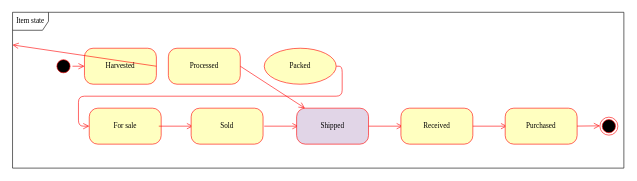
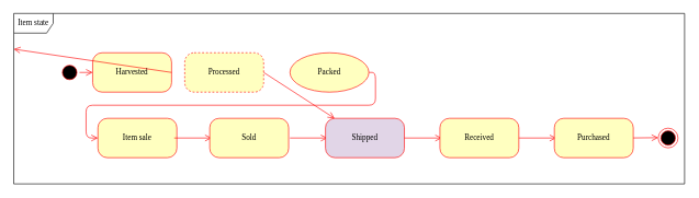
  <mxCell id="0" />
  <mxCell id="1" parent="0" />
  <mxCell id="2" value="Item state" style="shape=umlFrame;whiteSpace=wrap;html=1;rounded=1;shadow=0;comic=0;labelBackgroundColor=none;strokeWidth=1;fontFamily=Verdana;fontSize=12;align=center;" parent="1" vertex="1"><mxGeometry x="20" y="20" width="1020" height="260" as="geometry" /></mxCell>
  <mxCell id="3" value="" style="ellipse;html=1;shape=startState;fillColor=#000000;strokeColor=#ff0000;rounded=1;shadow=0;comic=0;labelBackgroundColor=none;fontFamily=Verdana;fontSize=12;fontColor=#000000;align=center;direction=south;" parent="1" vertex="1"><mxGeometry x="90" y="95" width="30" height="30" as="geometry" /></mxCell>
  <mxCell id="4" value="Harvested" style="rounded=1;whiteSpace=wrap;html=1;arcSize=24;fillColor=#ffffc0;strokeColor=#ff0000;shadow=0;comic=0;labelBackgroundColor=none;fontFamily=Verdana;fontSize=12;fontColor=#000000;align=center;" parent="1" vertex="1"><mxGeometry x="140" y="80" width="120" height="60" as="geometry" /></mxCell>
  <mxCell id="5" style="html=1;exitX=1;exitY=0.5;labelBackgroundColor=none;endArrow=open;endSize=8;strokeColor=#ff0000;fontFamily=Verdana;fontSize=12;align=left;exitDx=0;exitDy=0;entryX=0;entryY=0.5;entryDx=0;entryDy=0;edgeStyle=orthogonalEdgeStyle;" parent="1" source="11" edge="1" target="13"><mxGeometry relative="1" as="geometry"><mxPoint x="617" y="110" as="targetPoint" /><Array as="points"><mxPoint x="570" y="110" /><mxPoint x="570" y="160" /><mxPoint x="130" y="160" /><mxPoint x="130" y="210" /></Array></mxGeometry></mxCell>
- <mxCell id="6" value="Processed" style="rounded=1;whiteSpace=wrap;html=1;arcSize=24;fillColor=#ffffc0;strokeColor=#ff0000;shadow=0;comic=0;labelBackgroundColor=none;fontFamily=Verdana;fontSize=12;fontColor=#000000;align=center;" parent="1" vertex="1"><mxGeometry x="280" y="80" width="120" height="60" as="geometry" /></mxCell>
+ <mxCell id="6" value="Processed" style="rounded=1;whiteSpace=wrap;html=1;arcSize=24;fillColor=#ffffc0;strokeColor=#ff0000;shadow=0;comic=0;labelBackgroundColor=none;fontFamily=Verdana;fontSize=12;fontColor=#000000;align=center;dashed=1;" parent="1" vertex="1"><mxGeometry x="280" y="80" width="120" height="60" as="geometry" /></mxCell>
  <mxCell id="7" style="edgeStyle=orthogonalEdgeStyle;html=1;labelBackgroundColor=none;endArrow=open;endSize=8;strokeColor=#ff0000;fontFamily=Verdana;fontSize=12;align=left;" parent="1" source="3" target="4" edge="1"><mxGeometry relative="1" as="geometry" /></mxCell>
  <mxCell id="8" style="html=1;labelBackgroundColor=none;endArrow=open;endSize=8;strokeColor=#ff0000;fontFamily=Verdana;fontSize=12;align=left;exitX=1;exitY=0.5;exitDx=0;exitDy=0;" parent="1" source="4" target="2" edge="1"><mxGeometry relative="1" as="geometry" /></mxCell>
  <mxCell id="9" value="" style="ellipse;html=1;shape=endState;fillColor=#000000;strokeColor=#ff0000;" parent="1" vertex="1"><mxGeometry x="1000" y="195" width="30" height="30" as="geometry" /></mxCell>
  <mxCell id="10" style="html=1;labelBackgroundColor=none;endArrow=open;endSize=8;strokeColor=#ff0000;fontFamily=Verdana;fontSize=12;align=left;" parent="1" edge="1"><mxGeometry relative="1" as="geometry"><mxPoint x="950" y="210" as="sourcePoint" /><mxPoint x="1000" y="209.5" as="targetPoint" /></mxGeometry></mxCell>
  <mxCell id="11" value="Packed" style="ellipse;whiteSpace=wrap;html=1;arcSize=24;fillColor=#ffffc0;strokeColor=#ff0000;shadow=0;comic=0;labelBackgroundColor=none;fontFamily=Verdana;fontSize=12;fontColor=#000000;align=center;" parent="1" vertex="1"><mxGeometry x="440" y="80" width="120" height="60" as="geometry" /></mxCell>
  <mxCell id="12" style="html=1;exitX=1;exitY=0.5;labelBackgroundColor=none;endArrow=open;endSize=8;strokeColor=#ff0000;fontFamily=Verdana;fontSize=12;align=left;exitDx=0;exitDy=0;" edge="1" parent="1" source="6" target="17"><mxGeometry relative="1" as="geometry"><mxPoint x="617" y="110" as="targetPoint" /><mxPoint x="400" y="110" as="sourcePoint" /></mxGeometry></mxCell>
- <mxCell id="13" value="For sale" style="rounded=1;whiteSpace=wrap;html=1;arcSize=24;fillColor=#ffffc0;strokeColor=#ff0000;shadow=0;comic=0;labelBackgroundColor=none;fontFamily=Verdana;fontSize=12;fontColor=#000000;align=center;" vertex="1" parent="1"><mxGeometry x="148" y="180" width="120" height="60" as="geometry" /></mxCell>
+ <mxCell id="13" value="Item sale" style="rounded=1;whiteSpace=wrap;html=1;arcSize=24;fillColor=#ffffc0;strokeColor=#ff0000;shadow=0;comic=0;labelBackgroundColor=none;fontFamily=Verdana;fontSize=12;fontColor=#000000;align=center;" vertex="1" parent="1"><mxGeometry x="148" y="180" width="120" height="60" as="geometry" /></mxCell>
  <mxCell id="14" style="html=1;exitX=1;exitY=0.5;labelBackgroundColor=none;endArrow=open;endSize=8;strokeColor=#ff0000;fontFamily=Verdana;fontSize=12;align=left;exitDx=0;exitDy=0;" edge="1" parent="1"><mxGeometry relative="1" as="geometry"><mxPoint x="321" y="210" as="targetPoint" /><mxPoint x="264" y="210" as="sourcePoint" /></mxGeometry></mxCell>
  <mxCell id="15" value="Sold" style="rounded=1;whiteSpace=wrap;html=1;arcSize=24;fillColor=#ffffc0;strokeColor=#ff0000;shadow=0;comic=0;labelBackgroundColor=none;fontFamily=Verdana;fontSize=12;fontColor=#000000;align=center;" vertex="1" parent="1"><mxGeometry x="318" y="180" width="120" height="60" as="geometry" /></mxCell>
  <mxCell id="16" style="html=1;exitX=1;exitY=0.5;labelBackgroundColor=none;endArrow=open;endSize=8;strokeColor=#ff0000;fontFamily=Verdana;fontSize=12;align=left;exitDx=0;exitDy=0;" edge="1" parent="1"><mxGeometry relative="1" as="geometry"><mxPoint x="497" y="210" as="targetPoint" /><mxPoint x="440" y="210" as="sourcePoint" /></mxGeometry></mxCell>
  <mxCell id="17" value="Shipped" style="rounded=1;whiteSpace=wrap;html=1;arcSize=24;fillColor=#e1d5e7;strokeColor=#ff0000;shadow=0;comic=0;labelBackgroundColor=none;fontFamily=Verdana;fontSize=12;fontColor=#000000;align=center;" vertex="1" parent="1"><mxGeometry x="494" y="180" width="120" height="60" as="geometry" /></mxCell>
  <mxCell id="18" style="html=1;exitX=1;exitY=0.5;labelBackgroundColor=none;endArrow=open;endSize=8;strokeColor=#ff0000;fontFamily=Verdana;fontSize=12;align=left;exitDx=0;exitDy=0;" edge="1" parent="1"><mxGeometry relative="1" as="geometry"><mxPoint x="671" y="210" as="targetPoint" /><mxPoint x="614" y="210" as="sourcePoint" /></mxGeometry></mxCell>
  <mxCell id="19" value="Received" style="rounded=1;whiteSpace=wrap;html=1;arcSize=24;fillColor=#ffffc0;strokeColor=#ff0000;shadow=0;comic=0;labelBackgroundColor=none;fontFamily=Verdana;fontSize=12;fontColor=#000000;align=center;" vertex="1" parent="1"><mxGeometry x="668" y="180" width="120" height="60" as="geometry" /></mxCell>
  <mxCell id="20" style="html=1;exitX=1;exitY=0.5;labelBackgroundColor=none;endArrow=open;endSize=8;strokeColor=#ff0000;fontFamily=Verdana;fontSize=12;align=left;exitDx=0;exitDy=0;" edge="1" parent="1"><mxGeometry relative="1" as="geometry"><mxPoint x="845" y="210" as="targetPoint" /><mxPoint x="788" y="210" as="sourcePoint" /></mxGeometry></mxCell>
  <mxCell id="21" value="Purchased" style="rounded=1;whiteSpace=wrap;html=1;arcSize=24;fillColor=#ffffc0;strokeColor=#ff0000;shadow=0;comic=0;labelBackgroundColor=none;fontFamily=Verdana;fontSize=12;fontColor=#000000;align=center;" vertex="1" parent="1"><mxGeometry x="842" y="180" width="120" height="60" as="geometry" /></mxCell>
